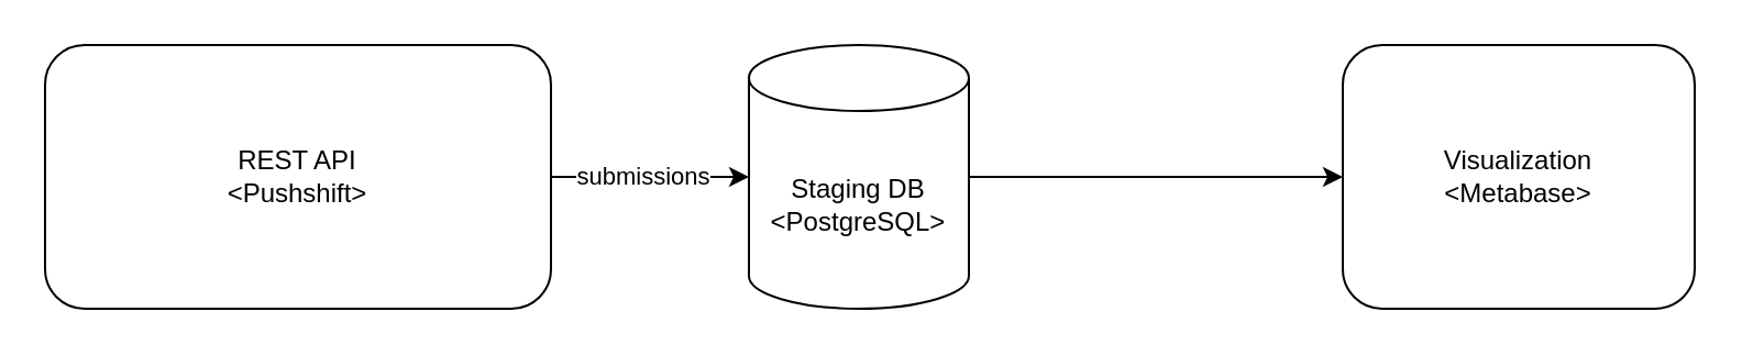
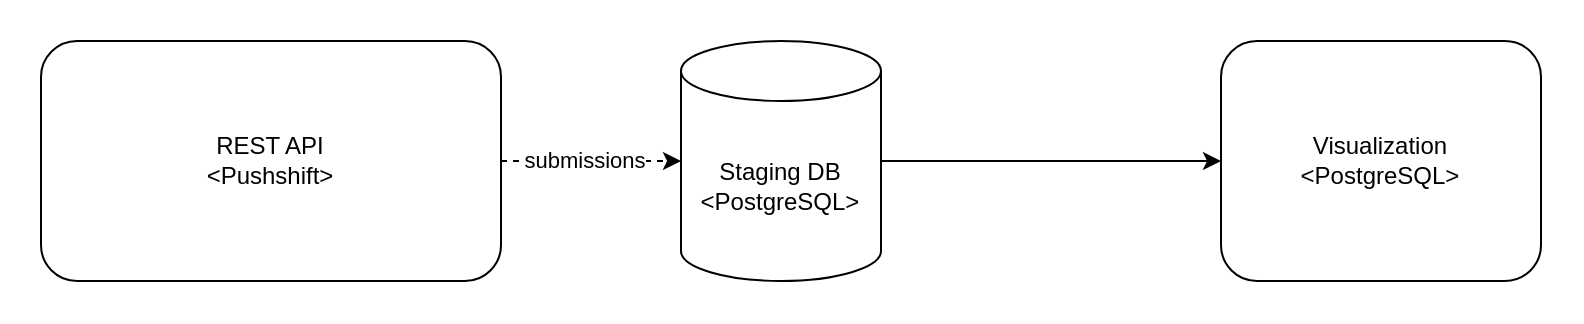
  <mxCell id="0" />
  <mxCell id="1" parent="0" />
- <mxCell id="2" style="edgeStyle=orthogonalEdgeStyle;rounded=0;orthogonalLoop=1;jettySize=auto;html=1;entryX=0;entryY=0.5;entryDx=0;entryDy=0;entryPerimeter=0;" edge="1" parent="1" source="4" target="6"><mxGeometry relative="1" as="geometry" /></mxCell>
+ <mxCell id="2" style="edgeStyle=orthogonalEdgeStyle;rounded=0;orthogonalLoop=1;jettySize=auto;html=1;entryX=0;entryY=0.5;entryDx=0;entryDy=0;entryPerimeter=0;dashed=1;" edge="1" parent="1" source="4" target="6"><mxGeometry relative="1" as="geometry" /></mxCell>
  <mxCell id="3" value="submissions" style="edgeLabel;html=1;align=center;verticalAlign=middle;resizable=0;points=[];" vertex="1" connectable="0" parent="2"><mxGeometry x="-0.079" y="1" relative="1" as="geometry"><mxPoint as="offset" /></mxGeometry></mxCell>
  <mxCell id="4" value="REST API&lt;br&gt;&amp;lt;Pushshift&amp;gt;" style="rounded=1;whiteSpace=wrap;html=1;" vertex="1" parent="1"><mxGeometry x="20" y="20" width="230" height="120" as="geometry" /></mxCell>
  <mxCell id="5" style="edgeStyle=orthogonalEdgeStyle;rounded=0;orthogonalLoop=1;jettySize=auto;html=1;entryX=0;entryY=0.5;entryDx=0;entryDy=0;" edge="1" parent="1" source="6" target="7"><mxGeometry relative="1" as="geometry" /></mxCell>
  <mxCell id="6" value="Staging DB&lt;br&gt;&amp;lt;PostgreSQL&amp;gt;" style="shape=cylinder3;whiteSpace=wrap;html=1;boundedLbl=1;backgroundOutline=1;size=15;" vertex="1" parent="1"><mxGeometry x="340" y="20" width="100" height="120" as="geometry" /></mxCell>
- <mxCell id="7" value="Visualization&lt;br&gt;&amp;lt;Metabase&amp;gt;" style="rounded=1;whiteSpace=wrap;html=1;" vertex="1" parent="1"><mxGeometry x="610" y="20" width="160" height="120" as="geometry" /></mxCell>
+ <mxCell id="7" value="Visualization&lt;br&gt;&amp;lt;PostgreSQL&amp;gt;" style="rounded=1;whiteSpace=wrap;html=1;" vertex="1" parent="1"><mxGeometry x="610" y="20" width="160" height="120" as="geometry" /></mxCell>
